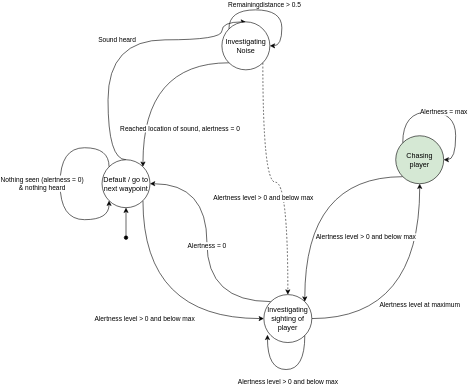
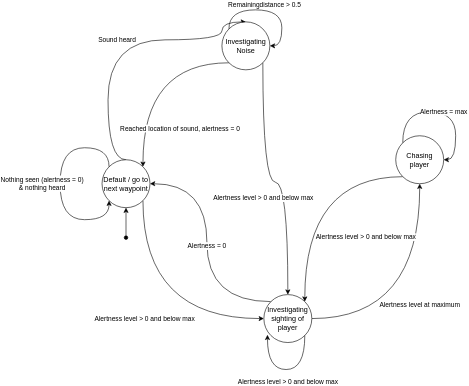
  <mxCell id="0" />
  <mxCell id="1" parent="0" />
  <mxCell id="2" value="Alertness level &amp;gt; 0 and below max" style="edgeStyle=orthogonalEdgeStyle;curved=1;rounded=0;orthogonalLoop=1;jettySize=auto;html=1;exitX=1;exitY=1;exitDx=0;exitDy=0;entryX=0;entryY=0.5;entryDx=0;entryDy=0;" edge="1" parent="1" source="4" target="11"><mxGeometry relative="1" as="geometry"><Array as="points"><mxPoint x="158" y="515" /></Array></mxGeometry></mxCell>
  <mxCell id="3" value="Sound heard" style="edgeStyle=orthogonalEdgeStyle;curved=1;rounded=0;orthogonalLoop=1;jettySize=auto;html=1;exitX=0.5;exitY=0;exitDx=0;exitDy=0;entryX=0.5;entryY=0;entryDx=0;entryDy=0;" edge="1" parent="1" source="4" target="8"><mxGeometry relative="1" as="geometry"><Array as="points"><mxPoint x="100" y="250" /><mxPoint x="100" y="50" /><mxPoint x="290" y="50" /></Array></mxGeometry></mxCell>
  <mxCell id="4" value="Default / go to next waypoint" style="ellipse;whiteSpace=wrap;html=1;aspect=fixed;" vertex="1" parent="1"><mxGeometry x="90" y="250" width="80" height="80" as="geometry" /></mxCell>
  <mxCell id="5" value="Reached location of sound, alertness = 0" style="edgeStyle=orthogonalEdgeStyle;curved=1;rounded=0;orthogonalLoop=1;jettySize=auto;html=1;exitX=0;exitY=1;exitDx=0;exitDy=0;entryX=1;entryY=0;entryDx=0;entryDy=0;" edge="1" parent="1" source="8" target="4"><mxGeometry x="0.597" y="62" relative="1" as="geometry"><mxPoint as="offset" /></mxGeometry></mxCell>
- <mxCell id="6" style="edgeStyle=orthogonalEdgeStyle;curved=1;rounded=0;orthogonalLoop=1;jettySize=auto;html=1;entryX=0.5;entryY=0;entryDx=0;entryDy=0;exitX=1;exitY=1;exitDx=0;exitDy=0;dashed=1;" edge="1" parent="1" source="8" target="11"><mxGeometry relative="1" as="geometry" /></mxCell>
+ <mxCell id="6" style="edgeStyle=orthogonalEdgeStyle;curved=1;rounded=0;orthogonalLoop=1;jettySize=auto;html=1;entryX=0.5;entryY=0;entryDx=0;entryDy=0;exitX=1;exitY=1;exitDx=0;exitDy=0;" edge="1" parent="1" source="8" target="11"><mxGeometry relative="1" as="geometry" /></mxCell>
  <mxCell id="7" value="Alertness level &amp;gt; 0 and below max" style="edgeLabel;html=1;align=center;verticalAlign=middle;resizable=0;points=[];" vertex="1" connectable="0" parent="6"><mxGeometry x="-0.125" relative="1" as="geometry"><mxPoint y="38.42" as="offset" /></mxGeometry></mxCell>
  <mxCell id="8" value="Investigating Noise" style="ellipse;whiteSpace=wrap;html=1;aspect=fixed;" vertex="1" parent="1"><mxGeometry x="290" y="20" width="80" height="80" as="geometry" /></mxCell>
  <mxCell id="9" value="Alertness level at maximum" style="edgeStyle=orthogonalEdgeStyle;curved=1;rounded=0;orthogonalLoop=1;jettySize=auto;html=1;exitX=1;exitY=0.5;exitDx=0;exitDy=0;entryX=0.5;entryY=1;entryDx=0;entryDy=0;" edge="1" parent="1" source="11" target="14"><mxGeometry relative="1" as="geometry" /></mxCell>
  <mxCell id="10" value="Alertness = 0" style="edgeStyle=orthogonalEdgeStyle;curved=1;rounded=0;orthogonalLoop=1;jettySize=auto;html=1;exitX=0;exitY=0;exitDx=0;exitDy=0;entryX=1;entryY=0.5;entryDx=0;entryDy=0;" edge="1" parent="1" source="11" target="4"><mxGeometry relative="1" as="geometry" /></mxCell>
  <mxCell id="11" value="Investigating sighting of player" style="ellipse;whiteSpace=wrap;html=1;aspect=fixed;" vertex="1" parent="1"><mxGeometry x="360" y="475" width="80" height="80" as="geometry" /></mxCell>
  <mxCell id="12" style="edgeStyle=orthogonalEdgeStyle;curved=1;rounded=0;orthogonalLoop=1;jettySize=auto;html=1;exitX=0;exitY=1;exitDx=0;exitDy=0;entryX=1;entryY=0;entryDx=0;entryDy=0;" edge="1" parent="1" source="14" target="11"><mxGeometry relative="1" as="geometry" /></mxCell>
  <mxCell id="13" value="Alertness level &amp;gt; 0 and below max" style="edgeLabel;html=1;align=center;verticalAlign=middle;resizable=0;points=[];" vertex="1" connectable="0" parent="12"><mxGeometry x="0.357" y="21" relative="1" as="geometry"><mxPoint x="80.7" y="12.11" as="offset" /></mxGeometry></mxCell>
- <mxCell id="14" value="Chasing player" style="ellipse;whiteSpace=wrap;html=1;aspect=fixed;fillColor=#d5e8d4;" vertex="1" parent="1"><mxGeometry x="580" y="210" width="80" height="80" as="geometry" /></mxCell>
+ <mxCell id="14" value="Chasing player" style="ellipse;whiteSpace=wrap;html=1;aspect=fixed;" vertex="1" parent="1"><mxGeometry x="580" y="210" width="80" height="80" as="geometry" /></mxCell>
  <mxCell id="15" value="Nothing seen (alertness = 0) &lt;br&gt;&amp;amp; nothing heard" style="edgeStyle=orthogonalEdgeStyle;rounded=0;orthogonalLoop=1;jettySize=auto;html=1;exitX=0;exitY=0;exitDx=0;exitDy=0;entryX=0;entryY=1;entryDx=0;entryDy=0;curved=1;" edge="1" parent="1" source="4" target="4"><mxGeometry y="-30" relative="1" as="geometry"><Array as="points"><mxPoint x="102" y="230" /><mxPoint x="20" y="230" /><mxPoint x="20" y="350" /><mxPoint x="102" y="350" /></Array><mxPoint as="offset" /></mxGeometry></mxCell>
  <mxCell id="16" value="Alertness = max" style="edgeStyle=orthogonalEdgeStyle;curved=1;rounded=0;orthogonalLoop=1;jettySize=auto;html=1;exitX=0;exitY=0;exitDx=0;exitDy=0;entryX=1;entryY=0.5;entryDx=0;entryDy=0;" edge="1" parent="1" source="14" target="14"><mxGeometry relative="1" as="geometry"><Array as="points"><mxPoint x="592" y="170" /><mxPoint x="680" y="170" /><mxPoint x="680" y="250" /></Array></mxGeometry></mxCell>
  <mxCell id="17" style="edgeStyle=orthogonalEdgeStyle;curved=1;rounded=0;orthogonalLoop=1;jettySize=auto;html=1;exitX=0;exitY=0;exitDx=0;exitDy=0;entryX=1;entryY=0.5;entryDx=0;entryDy=0;" edge="1" parent="1" source="8" target="8"><mxGeometry relative="1" as="geometry" /></mxCell>
  <mxCell id="18" value="Remainingdistance &amp;gt; 0.5" style="edgeLabel;html=1;align=center;verticalAlign=middle;resizable=0;points=[];" vertex="1" connectable="0" parent="17"><mxGeometry x="-0.09" y="-3" relative="1" as="geometry"><mxPoint y="-13" as="offset" /></mxGeometry></mxCell>
  <mxCell id="19" value="Alertness level &amp;gt; 0 and below max" style="edgeStyle=orthogonalEdgeStyle;curved=1;rounded=0;orthogonalLoop=1;jettySize=auto;html=1;exitX=1;exitY=1;exitDx=0;exitDy=0;entryX=0.075;entryY=0.838;entryDx=0;entryDy=0;entryPerimeter=0;" edge="1" parent="1" source="11" target="11"><mxGeometry x="-0.039" y="20" relative="1" as="geometry"><Array as="points"><mxPoint x="428" y="600" /><mxPoint x="366" y="600" /></Array><mxPoint as="offset" /></mxGeometry></mxCell>
  <mxCell id="20" value="" style="endArrow=classic;html=1;entryX=0.5;entryY=1;entryDx=0;entryDy=0;startArrow=oval;startFill=1;" edge="1" parent="1" target="4"><mxGeometry width="50" height="50" relative="1" as="geometry"><mxPoint x="130" y="380" as="sourcePoint" /><mxPoint x="310" y="290" as="targetPoint" /></mxGeometry></mxCell>
